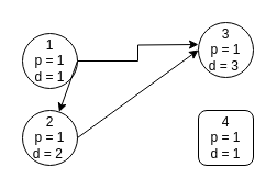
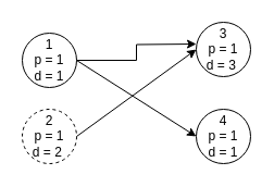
  <mxCell id="0" />
  <mxCell id="1" parent="0" />
  <mxCell id="2" style="edgeStyle=orthogonalEdgeStyle;rounded=0;orthogonalLoop=1;jettySize=auto;html=1;" edge="1" parent="1" source="3"><mxGeometry relative="1" as="geometry"><mxPoint x="180" y="40" as="targetPoint" /></mxGeometry></mxCell>
  <mxCell id="3" value="1&lt;div&gt;&lt;span style=&quot;background-color: initial;&quot;&gt;p = 1&lt;/span&gt;&lt;div&gt;&lt;span style=&quot;background-color: initial;&quot;&gt;d = 1&lt;/span&gt;&lt;/div&gt;&lt;/div&gt;" style="ellipse;whiteSpace=wrap;html=1;aspect=fixed;" vertex="1" parent="1"><mxGeometry x="20" y="30" width="50" height="50" as="geometry" /></mxCell>
- <mxCell id="4" value="2&lt;div&gt;&lt;span style=&quot;background-color: initial;&quot;&gt;p = 1&lt;/span&gt;&lt;div&gt;&lt;span style=&quot;background-color: initial;&quot;&gt;d = 2&amp;nbsp;&lt;/span&gt;&lt;/div&gt;&lt;/div&gt;" style="ellipse;whiteSpace=wrap;html=1;aspect=fixed;" vertex="1" parent="1"><mxGeometry x="20" y="100" width="50" height="50" as="geometry" /></mxCell>
+ <mxCell id="4" value="2&lt;div&gt;&lt;span style=&quot;background-color: initial;&quot;&gt;p = 1&lt;/span&gt;&lt;div&gt;&lt;span style=&quot;background-color: initial;&quot;&gt;d = 2&amp;nbsp;&lt;/span&gt;&lt;/div&gt;&lt;/div&gt;" style="ellipse;whiteSpace=wrap;html=1;aspect=fixed;dashed=1;" vertex="1" parent="1"><mxGeometry x="20" y="100" width="50" height="50" as="geometry" /></mxCell>
  <mxCell id="5" value="3&lt;span style=&quot;color: rgba(0, 0, 0, 0); font-family: monospace; font-size: 0px; text-align: start; text-wrap-mode: nowrap;&quot;&gt;%3CmxGraphModel%3E%3Croot%3E%3CmxCell%20id%3D%220%22%2F%3E%3CmxCell%20id%3D%221%22%20parent%3D%220%22%2F%3E%3CmxCell%20id%3D%222%22%20value%3D%221%22%20style%3D%22ellipse%3BwhiteSpace%3Dwrap%3Bhtml%3D1%3Baspect%3Dfixed%3B%22%20vertex%3D%221%22%20parent%3D%221%22%3E%3CmxGeometry%20x%3D%22330%22%20y%3D%22480%22%20width%3D%2240%22%20height%3D%2240%22%20as%3D%22geometry%22%2F%3E%3C%2FmxCell%3E%3C%2Froot%3E%3C%2FmxGraphModel%3E&lt;/span&gt;&lt;div&gt;&lt;span style=&quot;background-color: initial;&quot;&gt;p = 1&lt;/span&gt;&lt;div&gt;&lt;span style=&quot;background-color: initial;&quot;&gt;d = 3&amp;nbsp;&lt;/span&gt;&lt;/div&gt;&lt;/div&gt;" style="ellipse;whiteSpace=wrap;html=1;aspect=fixed;" vertex="1" parent="1"><mxGeometry x="180" y="20" width="50" height="50" as="geometry" /></mxCell>
- <mxCell id="6" value="4&lt;br&gt;&lt;div&gt;&lt;span style=&quot;background-color: initial;&quot;&gt;p = 1&lt;/span&gt;&lt;div&gt;&lt;span style=&quot;background-color: initial;&quot;&gt;d = 1&lt;/span&gt;&lt;/div&gt;&lt;/div&gt;" style="whiteSpace=wrap;html=1;aspect=fixed;rounded=1;" vertex="1" parent="1"><mxGeometry x="180" y="100" width="50" height="50" as="geometry" /></mxCell>
- <mxCell id="7" value="" style="endArrow=classic;html=1;rounded=0;exitX=1;exitY=0.5;exitDx=0;exitDy=0;" edge="1" parent="1" source="3" target="4"><mxGeometry width="50" height="50" relative="1" as="geometry"><mxPoint x="100" y="100" as="sourcePoint" /><mxPoint x="150" y="50" as="targetPoint" /></mxGeometry></mxCell>
+ <mxCell id="6" value="4&lt;br&gt;&lt;div&gt;&lt;span style=&quot;background-color: initial;&quot;&gt;p = 1&lt;/span&gt;&lt;div&gt;&lt;span style=&quot;background-color: initial;&quot;&gt;d = 1&lt;/span&gt;&lt;/div&gt;&lt;/div&gt;" style="ellipse;whiteSpace=wrap;html=1;aspect=fixed;" vertex="1" parent="1"><mxGeometry x="180" y="100" width="50" height="50" as="geometry" /></mxCell>
+ <mxCell id="7" value="" style="endArrow=classic;html=1;rounded=0;exitX=1;exitY=0.5;exitDx=0;exitDy=0;entryX=0;entryY=0.5;entryDx=0;entryDy=0;" edge="1" parent="1" source="3" target="6"><mxGeometry width="50" height="50" relative="1" as="geometry"><mxPoint x="100" y="100" as="sourcePoint" /><mxPoint x="150" y="50" as="targetPoint" /></mxGeometry></mxCell>
  <mxCell id="8" value="" style="endArrow=classic;html=1;rounded=0;exitX=1;exitY=0.5;exitDx=0;exitDy=0;entryX=0;entryY=0.5;entryDx=0;entryDy=0;" edge="1" parent="1" source="4" target="5"><mxGeometry width="50" height="50" relative="1" as="geometry"><mxPoint x="70" y="50" as="sourcePoint" /><mxPoint x="150" y="130" as="targetPoint" /></mxGeometry></mxCell>
